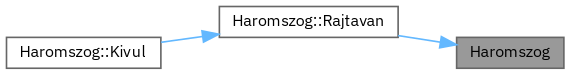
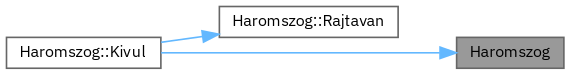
  digraph {
    fontname="IBM Plex Sans"
    rankdir=RL
    node [color=grey40 fillcolor=white fontname="IBM Plex Sans" fontsize=10 shape=box style=filled]
    edge [color=steelblue1 dir=back fontname="IBM Plex Sans" fontsize=10 labelfontname=Helvetica labelfontsize=10 style=solid]
    n1 [color=gray40 fillcolor=grey60 fontcolor=black height=0.2 label=Haromszog width=0.4]
    n2 [height=0.2 label="Haromszog::Rajtavan" width=0.4]
    n3 [height=0.2 label="Haromszog::Kivul" width=0.4]
-   n1 -> n2
+   n1 -> n3
    n2 -> n3
  }
